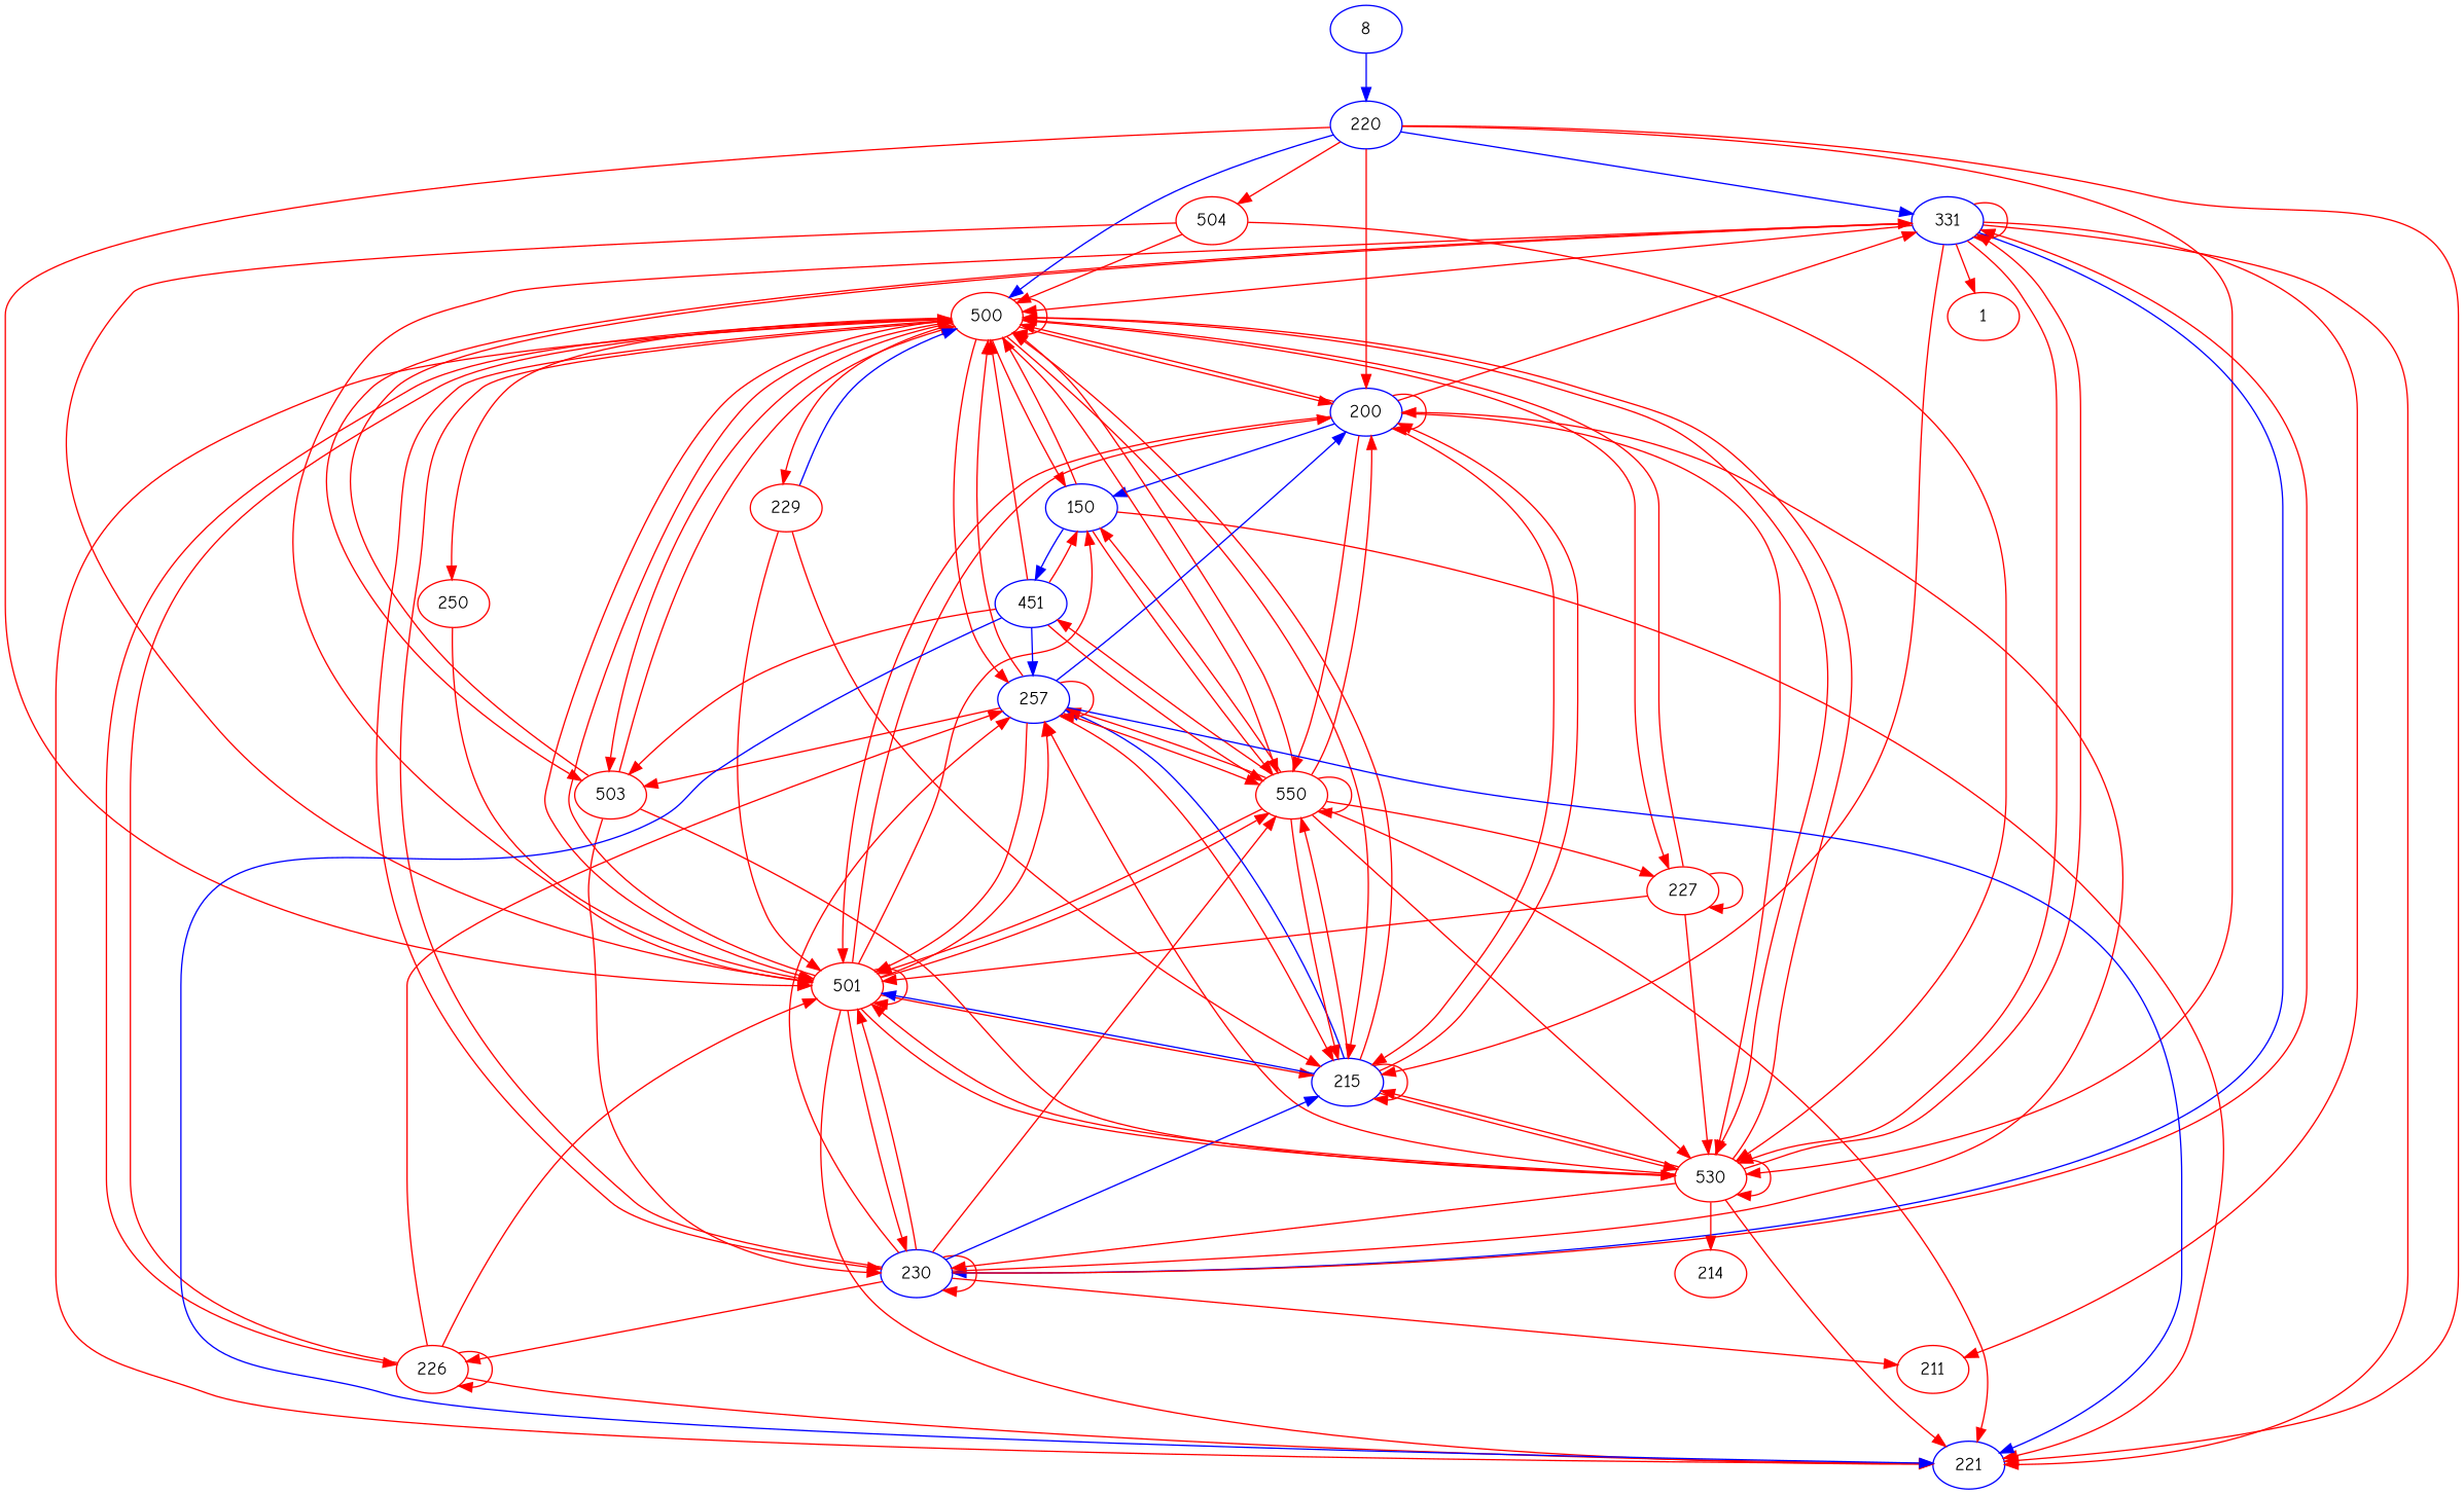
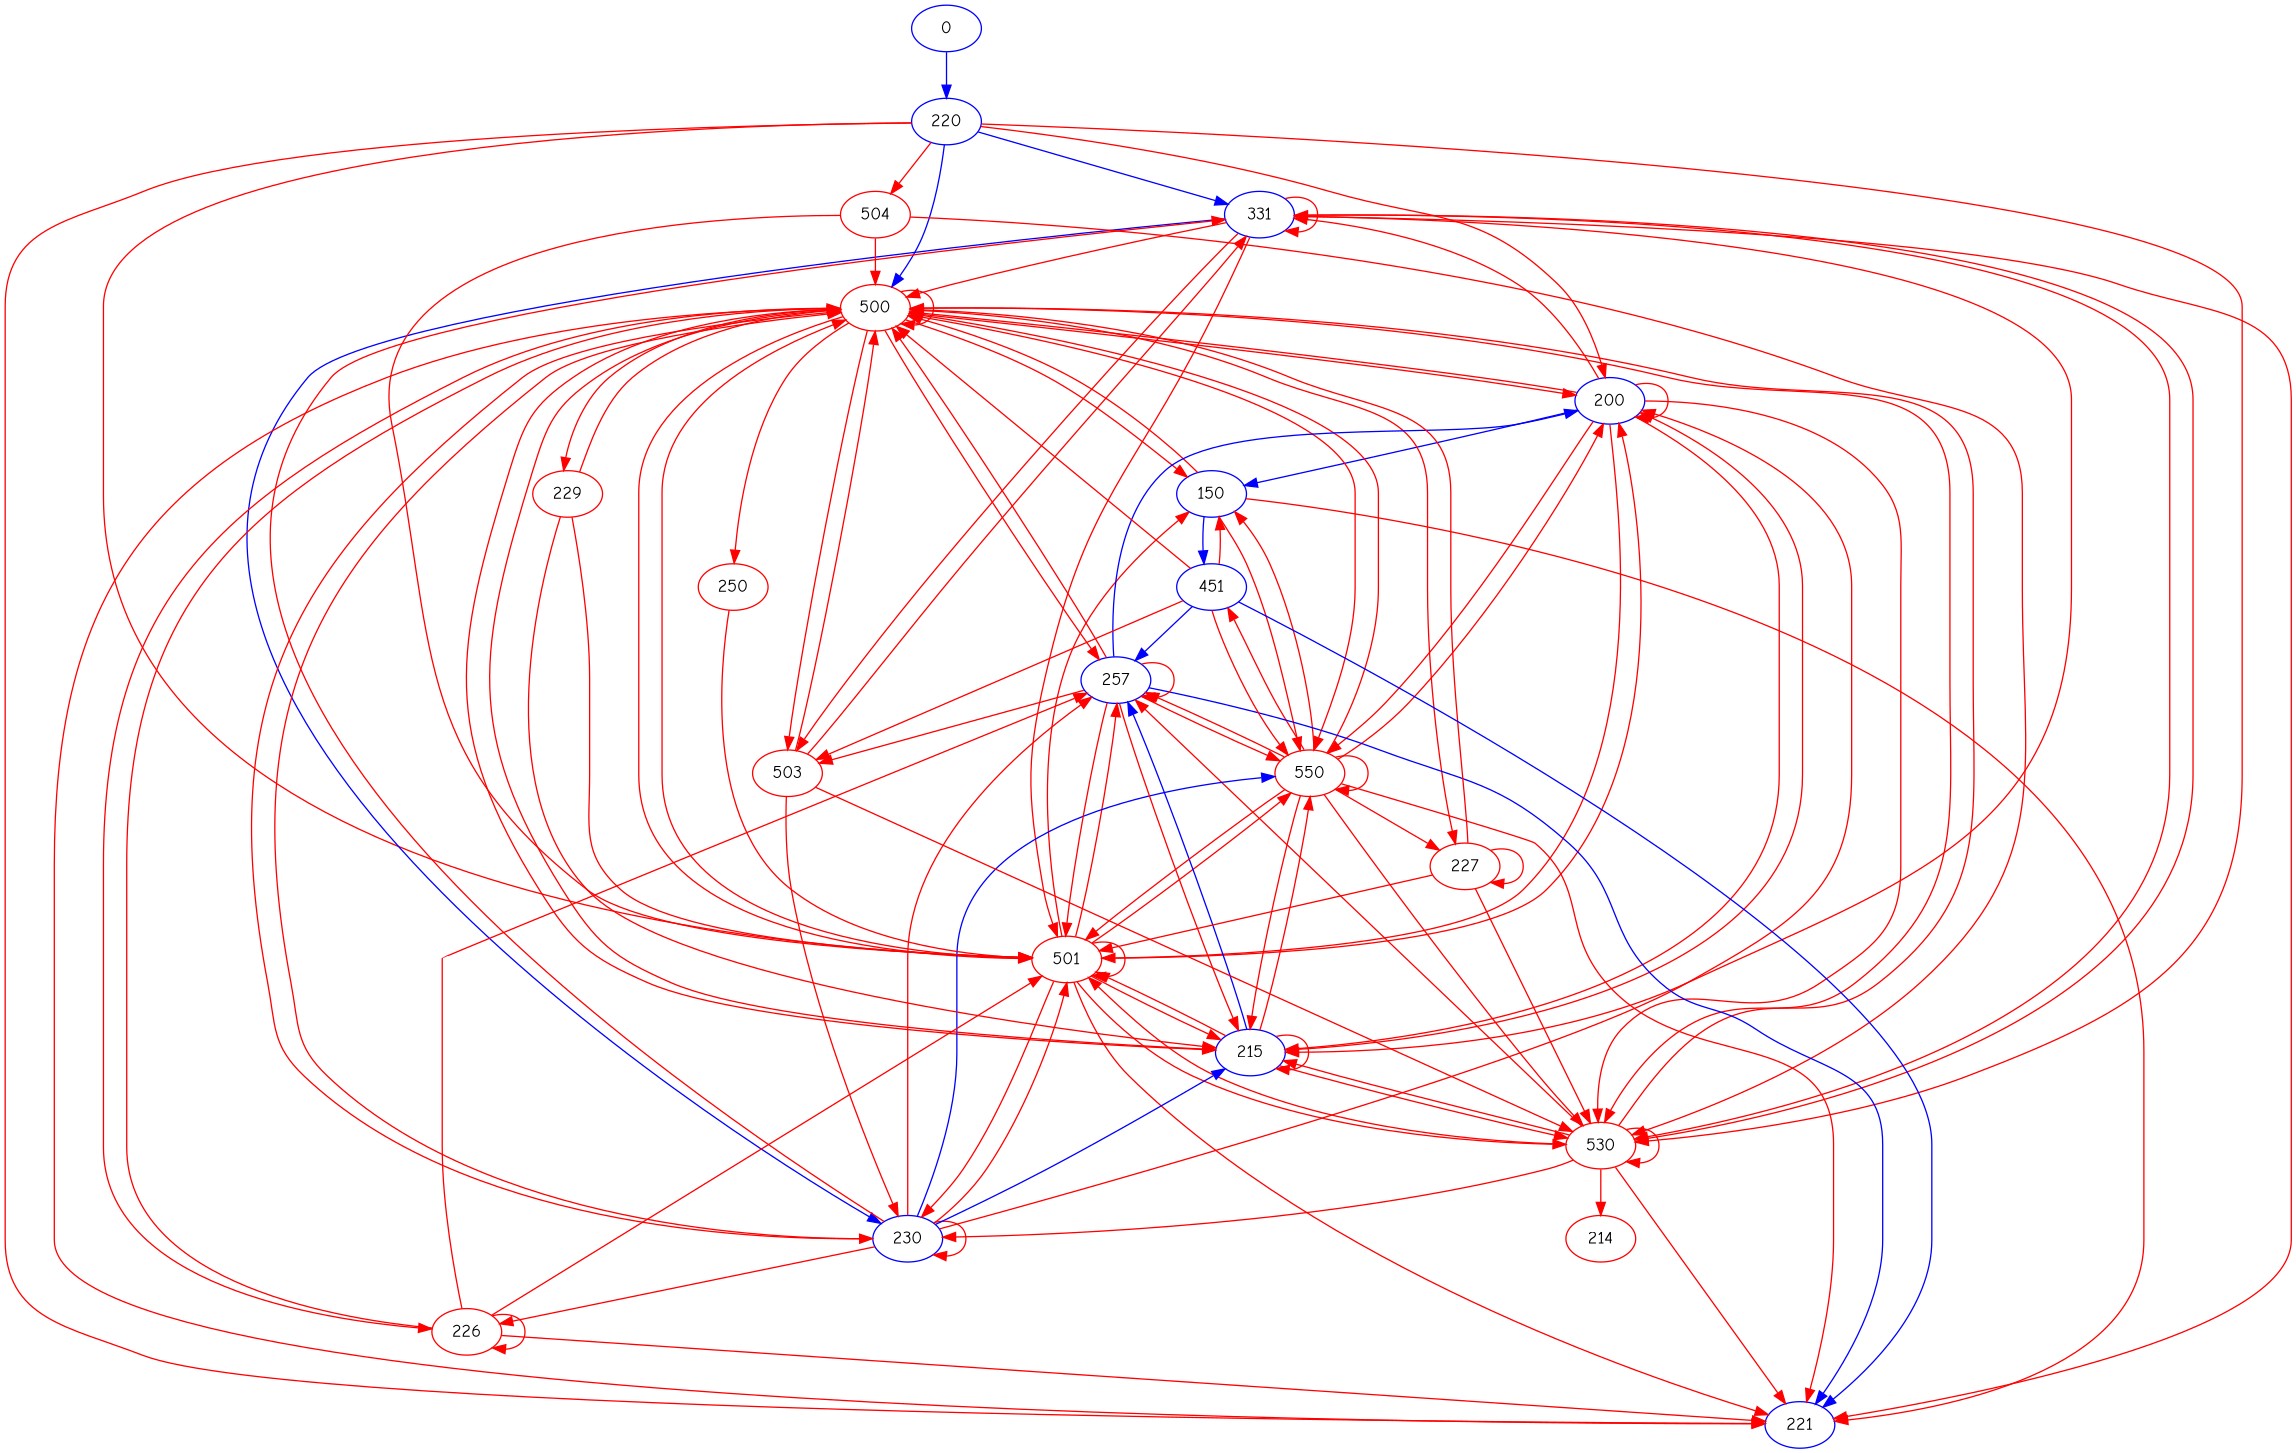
  digraph {
    fontname="Comic Neue"
    node [color=red fontname="Comic Neue"]
    edge [color=red fontname="Comic Neue"]
-   0 [color=blue label=8]
+   0 [color=blue]
    220 [color=blue]
    331 [color=blue]
    200 [color=blue]
    221 [color=blue]
    500
    530
    501
    504
    230 [color=blue]
    215 [color=blue]
    503
-   1
-   211
    550
    150 [color=blue]
    257 [color=blue]
    226
    250
    227
    229
    214
    451 [color=blue]
    0 -> 220 [color=blue]
    220 -> 331 [color=blue]
    220 -> 200
    220 -> 221
    220 -> 500 [color=blue]
    220 -> 530
    220 -> 501
    220 -> 504
    331 -> 331
    331 -> 221
    331 -> 500
    331 -> 530
    331 -> 501
    331 -> 230 [color=blue]
    331 -> 215
    331 -> 503
-   331 -> 1
-   331 -> 211
    200 -> 331
    200 -> 200
    200 -> 500
    200 -> 530
    200 -> 501
    200 -> 215
    200 -> 550
    200 -> 150 [color=blue]
    500 -> 200
    500 -> 221
    500 -> 500
    500 -> 530
    500 -> 501
    500 -> 230
    500 -> 215
    500 -> 503
    500 -> 550
    500 -> 150
    500 -> 257
    500 -> 226
    500 -> 250
    500 -> 227
    500 -> 229
    530 -> 331
    530 -> 221
    530 -> 500
    530 -> 530
    530 -> 501
    530 -> 230
    530 -> 215
    530 -> 257
    530 -> 214
    501 -> 200
    501 -> 221
    501 -> 500
    501 -> 530
    501 -> 501
    501 -> 230
    501 -> 215
    501 -> 550
    501 -> 150
    501 -> 257
    504 -> 500
    504 -> 530
    504 -> 501
    230 -> 331
    230 -> 200
    230 -> 500
    230 -> 501
    230 -> 230
    230 -> 215 [color=blue]
-   230 -> 211
-   230 -> 550
+   230 -> 550 [color=blue]
    230 -> 257
    230 -> 226
    215 -> 200
    215 -> 500
    215 -> 530
-   215 -> 501 [color=blue]
+   215 -> 501
    215 -> 215
    215 -> 550
    215 -> 257 [color=blue]
    503 -> 331
    503 -> 500
    503 -> 530
    503 -> 230
    550 -> 200
    550 -> 221
    550 -> 500
    550 -> 530
    550 -> 501
    550 -> 215
    550 -> 550
    550 -> 150
    550 -> 257
    550 -> 227
    550 -> 451
    150 -> 221
    150 -> 500
    150 -> 550
    150 -> 451 [color=blue]
    257 -> 200 [color=blue]
    257 -> 221 [color=blue]
    257 -> 500
    257 -> 501
    257 -> 215
    257 -> 503
    257 -> 550
    257 -> 257
    226 -> 221
    226 -> 500
    226 -> 501
    226 -> 257
    226 -> 226
    250 -> 501
    227 -> 500
    227 -> 530
    227 -> 501
    227 -> 227
-   229 -> 500 [color=blue]
+   229 -> 500
    229 -> 501
    229 -> 215
    451 -> 221 [color=blue]
    451 -> 500
    451 -> 503
    451 -> 550
    451 -> 150
    451 -> 257 [color=blue]
  }
